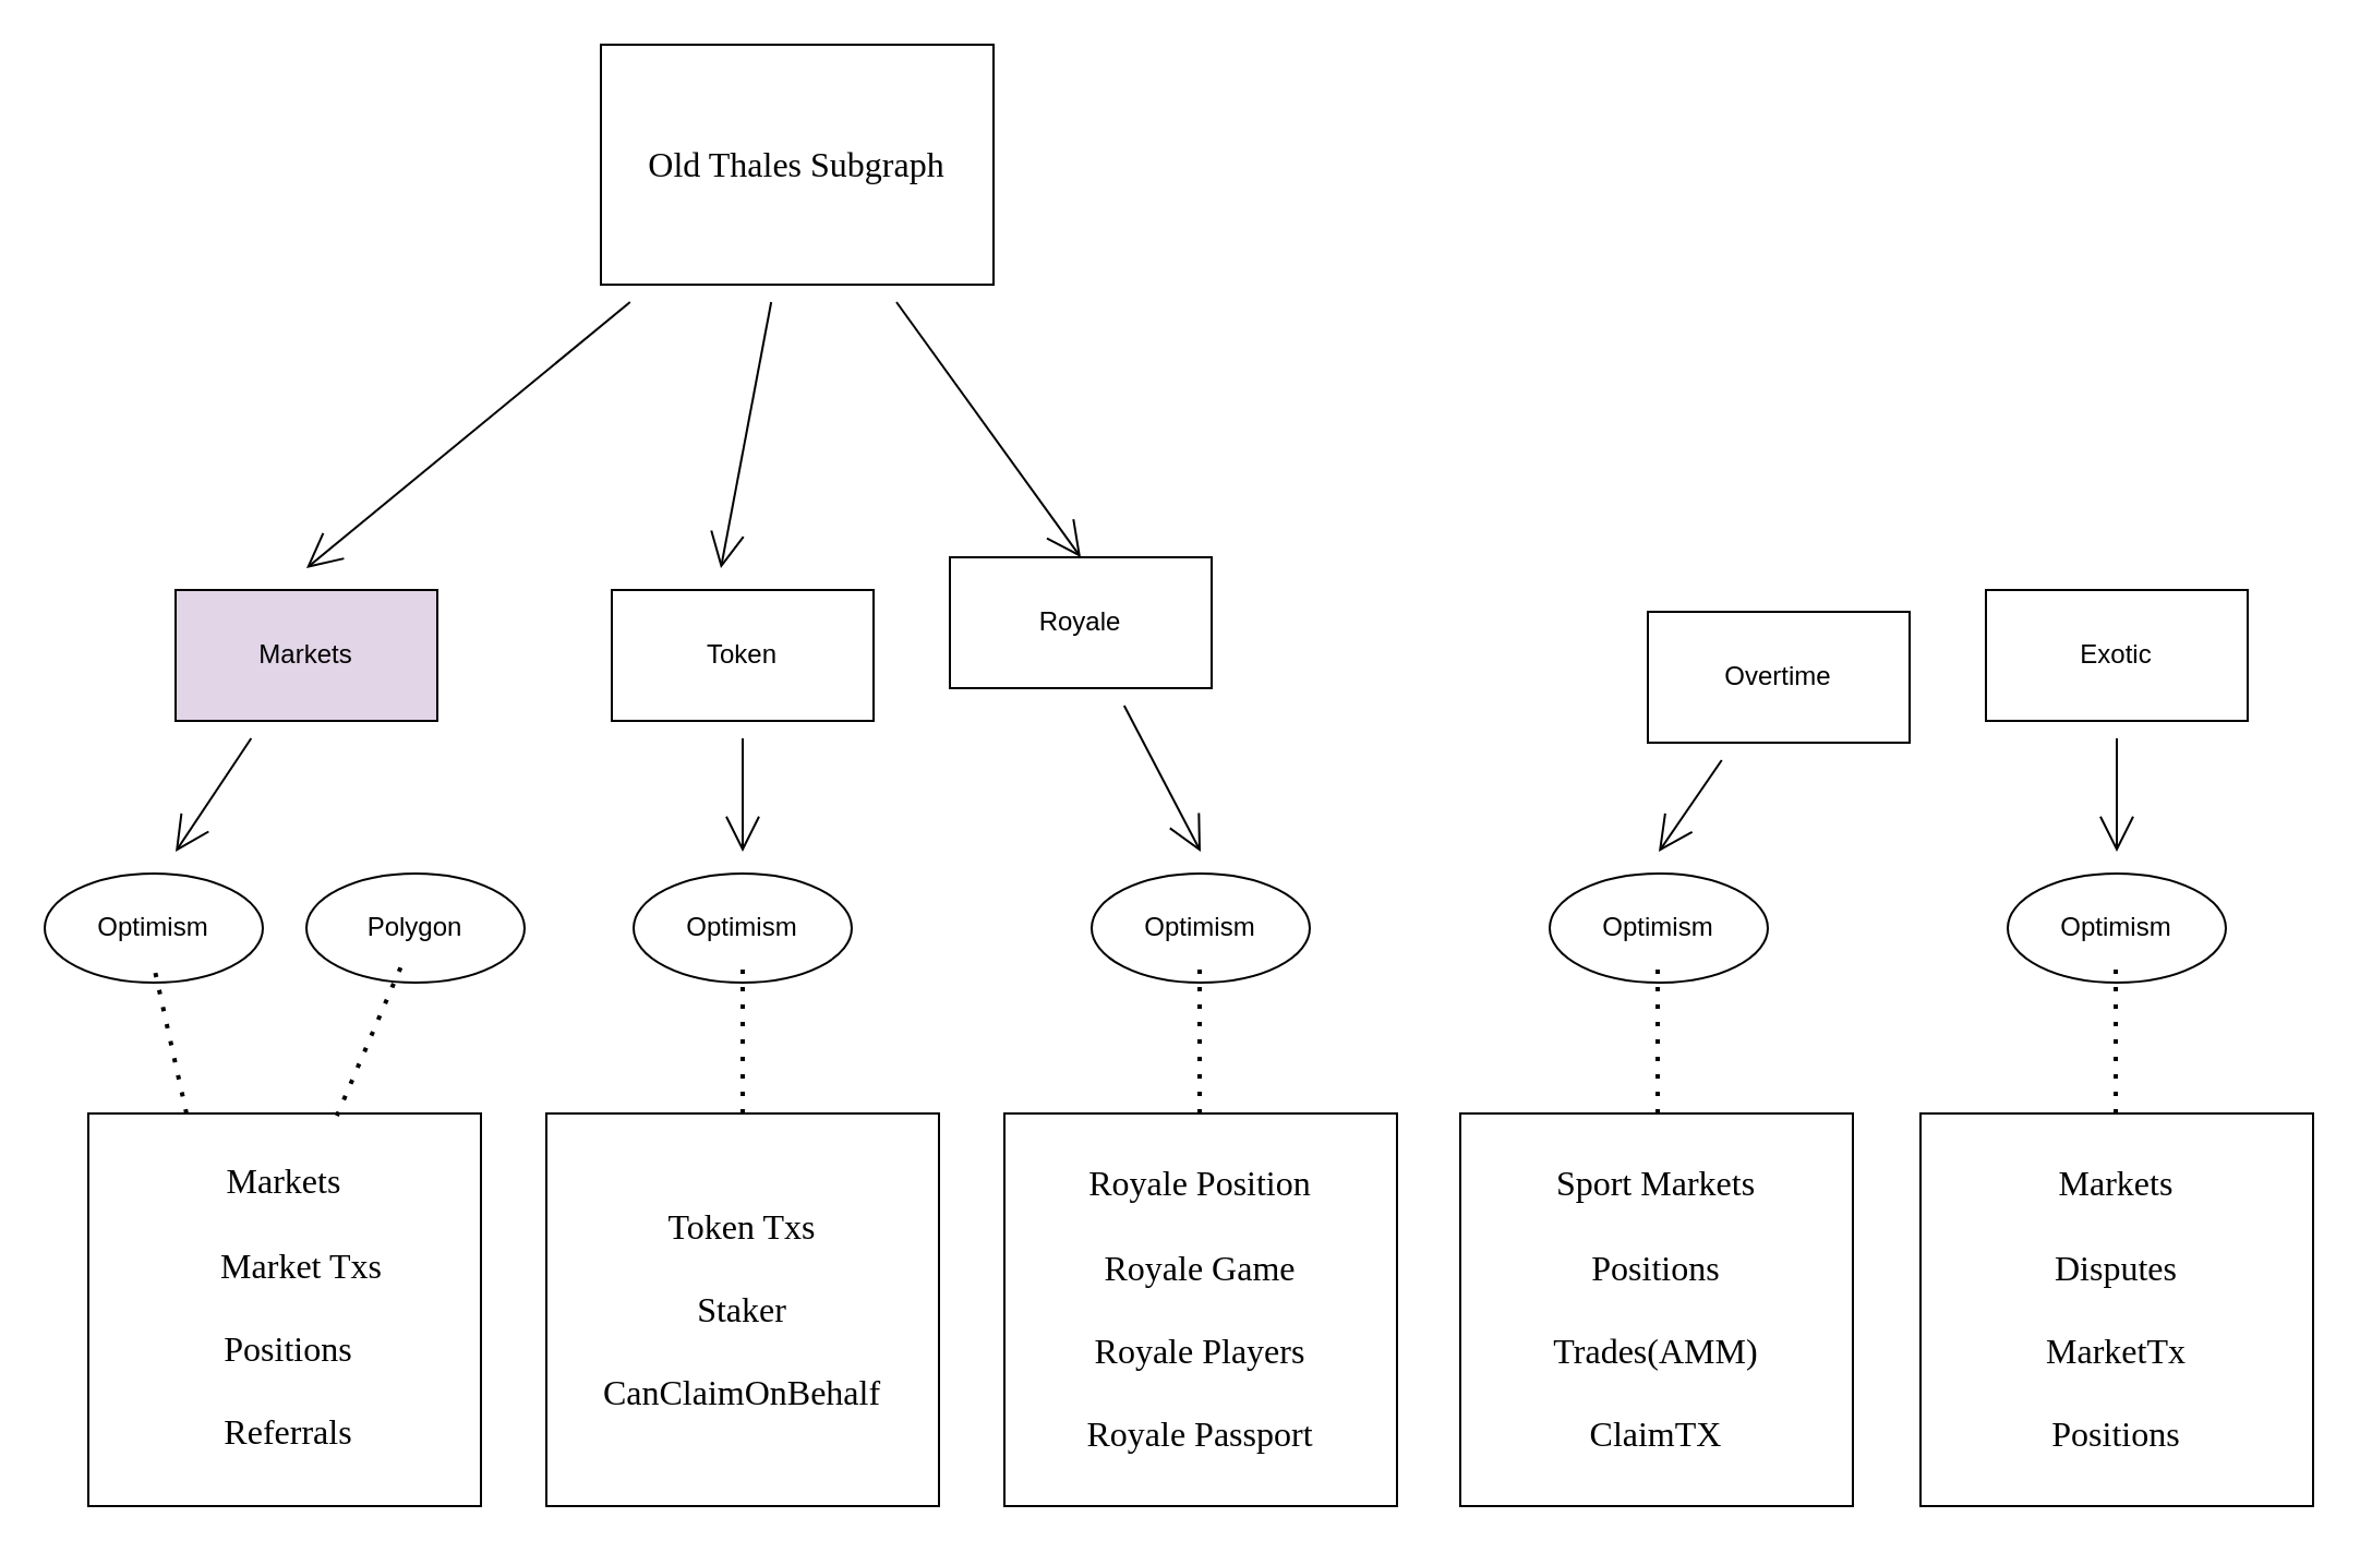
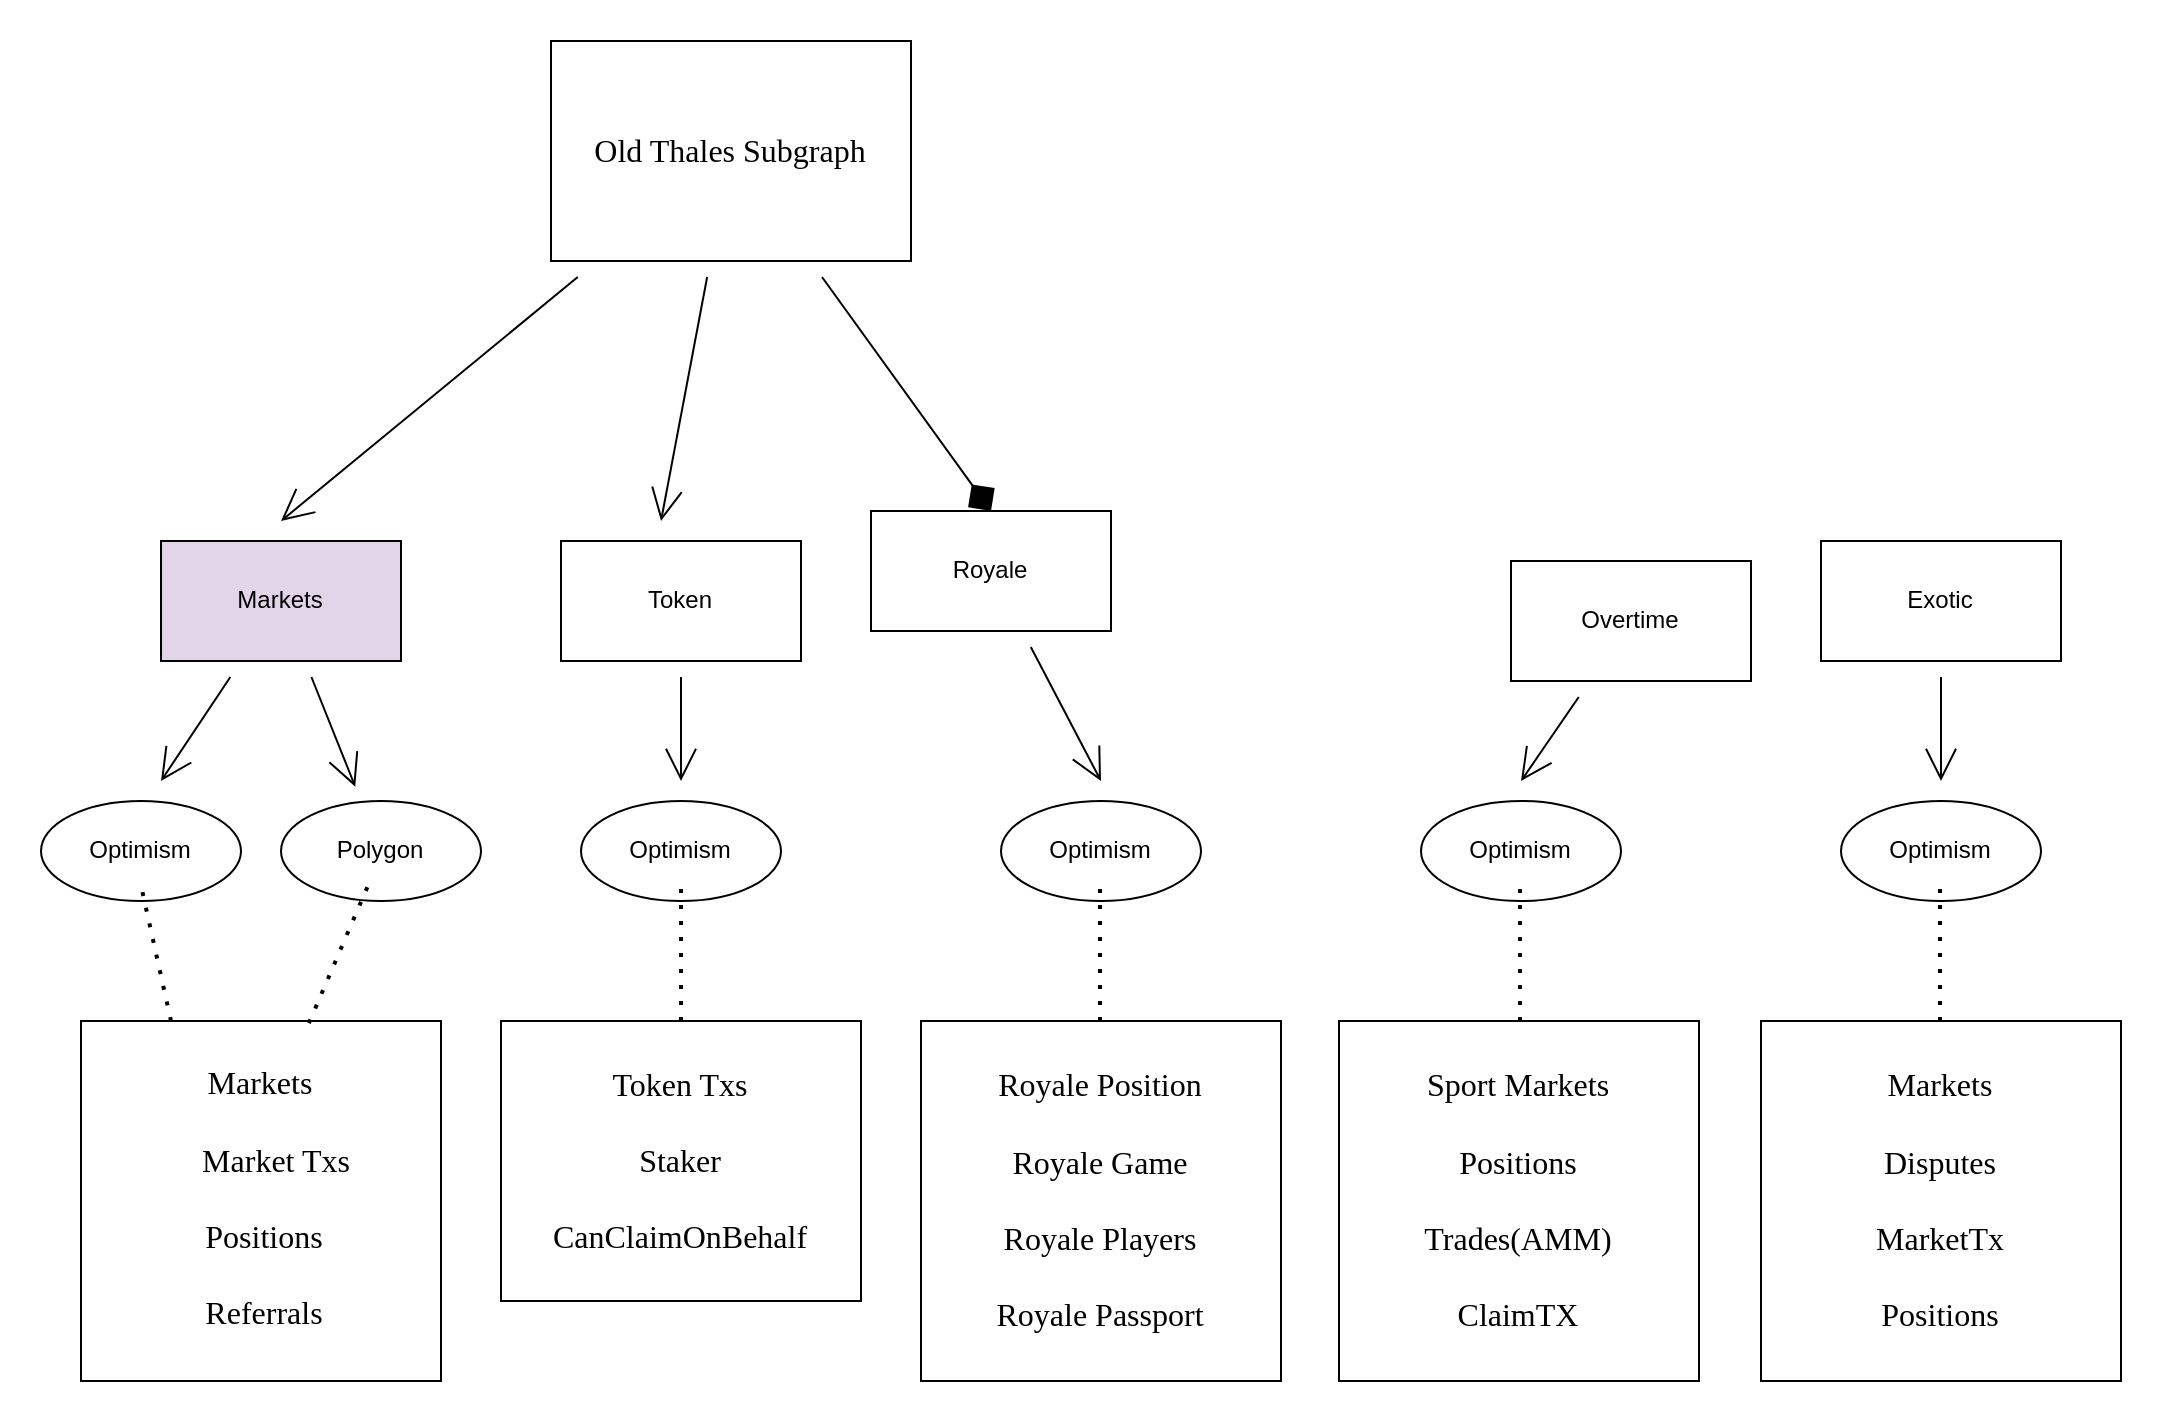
  <mxCell id="0" />
  <mxCell id="1" parent="0" />
+ <mxCell id="2" style="edgeStyle=none;curved=1;rounded=0;orthogonalLoop=1;jettySize=auto;html=1;endArrow=open;startSize=14;endSize=14;sourcePerimeterSpacing=8;targetPerimeterSpacing=8;" edge="1" parent="1" source="4" target="12"><mxGeometry relative="1" as="geometry" /></mxCell>
  <mxCell id="3" style="edgeStyle=none;curved=1;rounded=0;orthogonalLoop=1;jettySize=auto;html=1;endArrow=open;startSize=14;endSize=14;sourcePerimeterSpacing=8;targetPerimeterSpacing=8;" edge="1" parent="1" source="4"><mxGeometry relative="1" as="geometry"><mxPoint x="80" y="390" as="targetPoint" /></mxGeometry></mxCell>
  <mxCell id="4" value="Markets" style="rounded=0;whiteSpace=wrap;html=1;hachureGap=4;pointerEvents=0;fillColor=#e1d5e7;" vertex="1" parent="1"><mxGeometry x="80" y="270" width="120" height="60" as="geometry" /></mxCell>
  <mxCell id="5" style="edgeStyle=none;curved=1;rounded=0;orthogonalLoop=1;jettySize=auto;html=1;endArrow=open;startSize=14;endSize=14;sourcePerimeterSpacing=8;targetPerimeterSpacing=8;" edge="1" parent="1" source="6"><mxGeometry relative="1" as="geometry"><mxPoint x="340" y="390" as="targetPoint" /></mxGeometry></mxCell>
  <mxCell id="6" value="Token" style="rounded=0;whiteSpace=wrap;html=1;hachureGap=4;pointerEvents=0;" vertex="1" parent="1"><mxGeometry x="280" y="270" width="120" height="60" as="geometry" /></mxCell>
  <mxCell id="7" style="edgeStyle=none;curved=1;rounded=0;orthogonalLoop=1;jettySize=auto;html=1;endArrow=open;startSize=14;endSize=14;sourcePerimeterSpacing=8;targetPerimeterSpacing=8;" edge="1" parent="1" source="8"><mxGeometry relative="1" as="geometry"><mxPoint x="760" y="390" as="targetPoint" /></mxGeometry></mxCell>
  <mxCell id="8" value="Overtime" style="rounded=0;whiteSpace=wrap;html=1;hachureGap=4;pointerEvents=0;" vertex="1" parent="1"><mxGeometry x="755" y="280" width="120" height="60" as="geometry" /></mxCell>
  <mxCell id="9" style="edgeStyle=none;curved=1;rounded=0;orthogonalLoop=1;jettySize=auto;html=1;endArrow=open;startSize=14;endSize=14;sourcePerimeterSpacing=8;targetPerimeterSpacing=8;" edge="1" parent="1" source="10"><mxGeometry relative="1" as="geometry"><mxPoint x="970" y="390" as="targetPoint" /></mxGeometry></mxCell>
  <mxCell id="10" value="Exotic" style="rounded=0;whiteSpace=wrap;html=1;hachureGap=4;pointerEvents=0;" vertex="1" parent="1"><mxGeometry x="910" y="270" width="120" height="60" as="geometry" /></mxCell>
  <mxCell id="11" value="Optimism" style="ellipse;whiteSpace=wrap;html=1;hachureGap=4;pointerEvents=0;" vertex="1" parent="1"><mxGeometry x="20" y="400" width="100" height="50" as="geometry" /></mxCell>
  <mxCell id="12" value="Polygon" style="ellipse;whiteSpace=wrap;html=1;hachureGap=4;pointerEvents=0;" vertex="1" parent="1"><mxGeometry x="140" y="400" width="100" height="50" as="geometry" /></mxCell>
  <mxCell id="13" value="Optimism" style="ellipse;whiteSpace=wrap;html=1;hachureGap=4;pointerEvents=0;" vertex="1" parent="1"><mxGeometry x="290" y="400" width="100" height="50" as="geometry" /></mxCell>
  <mxCell id="14" value="Optimism" style="ellipse;whiteSpace=wrap;html=1;hachureGap=4;pointerEvents=0;" vertex="1" parent="1"><mxGeometry x="710" y="400" width="100" height="50" as="geometry" /></mxCell>
  <mxCell id="15" value="Optimism" style="ellipse;whiteSpace=wrap;html=1;hachureGap=4;pointerEvents=0;" vertex="1" parent="1"><mxGeometry x="920" y="400" width="100" height="50" as="geometry" /></mxCell>
  <mxCell id="16" value="Markets&lt;br&gt;&lt;br&gt;&amp;nbsp; &amp;nbsp; Market Txs&lt;br&gt;&lt;br&gt;&amp;nbsp;Positions&lt;br&gt;&lt;br&gt;&amp;nbsp;Referrals" style="aspect=fixed;hachureGap=4;pointerEvents=0;fontSize=16;align=center;horizontal=1;fontFamily=Verdana;textDirection=ltr;html=1;whiteSpace=wrap;spacingTop=7;spacing=5;spacingBottom=9;" vertex="1" parent="1"><mxGeometry x="40" y="510" width="180" height="180" as="geometry" /></mxCell>
- <mxCell id="17" value="Token Txs&lt;br&gt;&lt;br style=&quot;font-size: 16px&quot;&gt;Staker&lt;br&gt;&lt;br style=&quot;font-size: 16px&quot;&gt;CanClaimOnBehalf" style="whiteSpace=wrap;html=1;aspect=fixed;hachureGap=4;pointerEvents=0;fontFamily=Verdana;fontSize=16;" vertex="1" parent="1"><mxGeometry x="250" y="510" width="180" height="180" as="geometry" /></mxCell>
+ <mxCell id="17" value="Token Txs&lt;br&gt;&lt;br style=&quot;font-size: 16px&quot;&gt;Staker&lt;br&gt;&lt;br style=&quot;font-size: 16px&quot;&gt;CanClaimOnBehalf" style="whiteSpace=wrap;html=1;aspect=fixed;hachureGap=4;pointerEvents=0;fontFamily=Verdana;fontSize=16;" vertex="1" parent="1"><mxGeometry x="250" y="510" width="180" height="140" as="geometry" /></mxCell>
  <mxCell id="18" value="Sport Markets&lt;br&gt;&lt;br style=&quot;font-size: 16px&quot;&gt;Positions&lt;br&gt;&lt;br style=&quot;font-size: 16px&quot;&gt;Trades(AMM)&lt;br&gt;&lt;br style=&quot;font-size: 16px&quot;&gt;ClaimTX" style="whiteSpace=wrap;html=1;aspect=fixed;hachureGap=4;pointerEvents=0;fontFamily=Verdana;fontSize=16;" vertex="1" parent="1"><mxGeometry x="669" y="510" width="180" height="180" as="geometry" /></mxCell>
  <mxCell id="19" value="Markets&lt;br&gt;&lt;br style=&quot;font-size: 16px&quot;&gt;Disputes&lt;br&gt;&lt;br style=&quot;font-size: 16px&quot;&gt;MarketTx&lt;br&gt;&lt;br style=&quot;font-size: 16px&quot;&gt;Positions" style="whiteSpace=wrap;html=1;aspect=fixed;hachureGap=4;pointerEvents=0;fontFamily=Verdana;fontSize=16;" vertex="1" parent="1"><mxGeometry x="880" y="510" width="180" height="180" as="geometry" /></mxCell>
  <mxCell id="20" style="edgeStyle=none;curved=1;rounded=0;orthogonalLoop=1;jettySize=auto;html=1;fontFamily=Verdana;fontSize=16;endArrow=open;startSize=14;endSize=14;sourcePerimeterSpacing=8;targetPerimeterSpacing=8;" edge="1" parent="1" source="23"><mxGeometry relative="1" as="geometry"><mxPoint x="140" y="260" as="targetPoint" /></mxGeometry></mxCell>
  <mxCell id="21" style="edgeStyle=none;curved=1;rounded=0;orthogonalLoop=1;jettySize=auto;html=1;fontFamily=Verdana;fontSize=16;endArrow=open;startSize=14;endSize=14;sourcePerimeterSpacing=8;targetPerimeterSpacing=8;" edge="1" parent="1" source="23"><mxGeometry relative="1" as="geometry"><mxPoint x="330" y="260" as="targetPoint" /></mxGeometry></mxCell>
- <mxCell id="22" style="edgeStyle=none;curved=1;rounded=0;orthogonalLoop=1;jettySize=auto;html=1;entryX=0.5;entryY=0;entryDx=0;entryDy=0;fontFamily=Verdana;fontSize=16;endArrow=open;startSize=14;endSize=14;sourcePerimeterSpacing=8;targetPerimeterSpacing=8;" edge="1" parent="1" source="23" target="25"><mxGeometry relative="1" as="geometry" /></mxCell>
+ <mxCell id="22" style="edgeStyle=none;curved=1;rounded=0;orthogonalLoop=1;jettySize=auto;html=1;entryX=0.5;entryY=0;entryDx=0;entryDy=0;fontFamily=Verdana;fontSize=16;endArrow=diamond;startSize=14;endSize=14;sourcePerimeterSpacing=8;targetPerimeterSpacing=8;" edge="1" parent="1" source="23" target="25"><mxGeometry relative="1" as="geometry" /></mxCell>
  <mxCell id="23" value="Old Thales Subgraph" style="rounded=0;whiteSpace=wrap;html=1;hachureGap=4;pointerEvents=0;fontFamily=Verdana;fontSize=16;align=center;" vertex="1" parent="1"><mxGeometry x="275" y="20" width="180" height="110" as="geometry" /></mxCell>
  <mxCell id="24" style="edgeStyle=none;curved=1;rounded=0;orthogonalLoop=1;jettySize=auto;html=1;endArrow=open;startSize=14;endSize=14;sourcePerimeterSpacing=8;targetPerimeterSpacing=8;" edge="1" parent="1" source="25"><mxGeometry relative="1" as="geometry"><mxPoint x="550" y="390" as="targetPoint" /></mxGeometry></mxCell>
  <mxCell id="25" value="Royale" style="rounded=0;whiteSpace=wrap;html=1;hachureGap=4;pointerEvents=0;" vertex="1" parent="1"><mxGeometry x="435" y="255" width="120" height="60" as="geometry" /></mxCell>
  <mxCell id="26" value="Optimism" style="ellipse;whiteSpace=wrap;html=1;hachureGap=4;pointerEvents=0;" vertex="1" parent="1"><mxGeometry x="500" y="400" width="100" height="50" as="geometry" /></mxCell>
  <mxCell id="27" value="Royale Position&lt;br&gt;&lt;br style=&quot;font-size: 16px&quot;&gt;Royale Game&lt;br&gt;&lt;br style=&quot;font-size: 16px&quot;&gt;Royale Players&lt;br&gt;&lt;br style=&quot;font-size: 16px&quot;&gt;Royale Passport" style="whiteSpace=wrap;html=1;aspect=fixed;hachureGap=4;pointerEvents=0;fontFamily=Verdana;fontSize=16;" vertex="1" parent="1"><mxGeometry x="460" y="510" width="180" height="180" as="geometry" /></mxCell>
  <mxCell id="28" value="" style="endArrow=none;dashed=1;html=1;dashPattern=1 3;strokeWidth=2;fontFamily=Verdana;fontSize=16;startSize=14;endSize=14;sourcePerimeterSpacing=8;targetPerimeterSpacing=8;exitX=0.25;exitY=0;exitDx=0;exitDy=0;" edge="1" parent="1" source="16"><mxGeometry width="50" height="50" relative="1" as="geometry"><mxPoint x="69.5" y="510" as="sourcePoint" /><mxPoint x="69.5" y="440" as="targetPoint" /></mxGeometry></mxCell>
  <mxCell id="29" value="" style="endArrow=none;dashed=1;html=1;dashPattern=1 3;strokeWidth=2;fontFamily=Verdana;fontSize=16;startSize=14;endSize=14;sourcePerimeterSpacing=8;targetPerimeterSpacing=8;exitX=0.633;exitY=0.006;exitDx=0;exitDy=0;exitPerimeter=0;" edge="1" parent="1" source="16"><mxGeometry width="50" height="50" relative="1" as="geometry"><mxPoint x="200" y="510" as="sourcePoint" /><mxPoint x="184.5" y="440" as="targetPoint" /></mxGeometry></mxCell>
  <mxCell id="30" value="" style="endArrow=none;dashed=1;html=1;dashPattern=1 3;strokeWidth=2;fontFamily=Verdana;fontSize=16;startSize=14;endSize=14;sourcePerimeterSpacing=8;targetPerimeterSpacing=8;exitX=0.5;exitY=0;exitDx=0;exitDy=0;" edge="1" parent="1" source="17"><mxGeometry width="50" height="50" relative="1" as="geometry"><mxPoint x="355.5" y="510" as="sourcePoint" /><mxPoint x="340" y="440" as="targetPoint" /></mxGeometry></mxCell>
  <mxCell id="31" value="" style="endArrow=none;dashed=1;html=1;dashPattern=1 3;strokeWidth=2;fontFamily=Verdana;fontSize=16;startSize=14;endSize=14;sourcePerimeterSpacing=8;targetPerimeterSpacing=8;exitX=0.5;exitY=0;exitDx=0;exitDy=0;" edge="1" parent="1"><mxGeometry width="50" height="50" relative="1" as="geometry"><mxPoint x="549.5" y="510" as="sourcePoint" /><mxPoint x="549.5" y="440" as="targetPoint" /></mxGeometry></mxCell>
  <mxCell id="32" value="" style="endArrow=none;dashed=1;html=1;dashPattern=1 3;strokeWidth=2;fontFamily=Verdana;fontSize=16;startSize=14;endSize=14;sourcePerimeterSpacing=8;targetPerimeterSpacing=8;exitX=0.5;exitY=0;exitDx=0;exitDy=0;" edge="1" parent="1"><mxGeometry width="50" height="50" relative="1" as="geometry"><mxPoint x="759.5" y="510" as="sourcePoint" /><mxPoint x="759.5" y="440" as="targetPoint" /></mxGeometry></mxCell>
  <mxCell id="33" value="" style="endArrow=none;dashed=1;html=1;dashPattern=1 3;strokeWidth=2;fontFamily=Verdana;fontSize=16;startSize=14;endSize=14;sourcePerimeterSpacing=8;targetPerimeterSpacing=8;exitX=0.5;exitY=0;exitDx=0;exitDy=0;" edge="1" parent="1"><mxGeometry width="50" height="50" relative="1" as="geometry"><mxPoint x="969.5" y="510" as="sourcePoint" /><mxPoint x="969.5" y="440" as="targetPoint" /></mxGeometry></mxCell>
